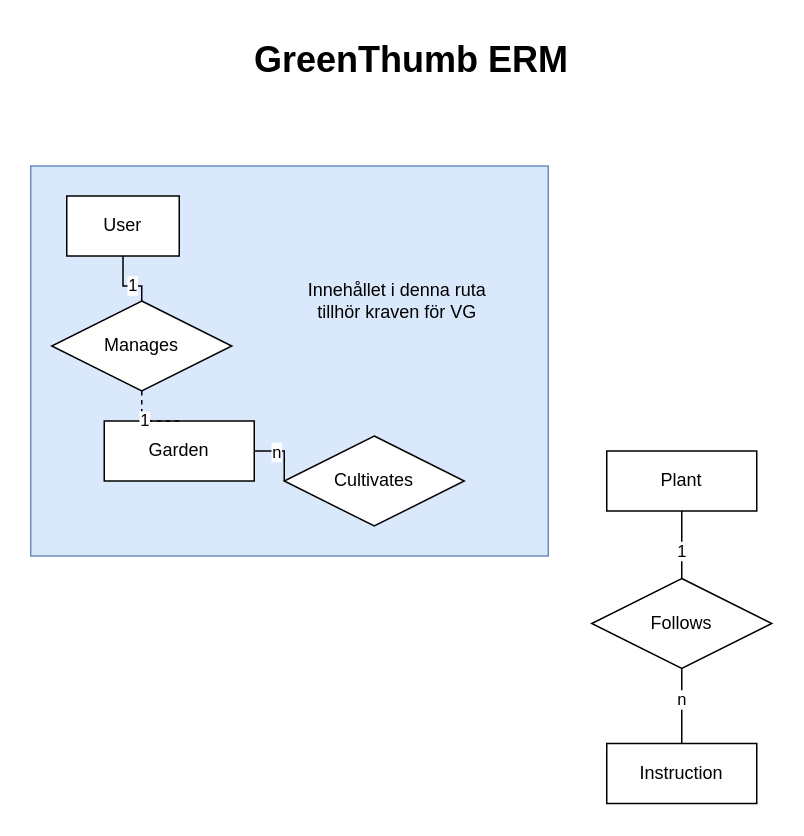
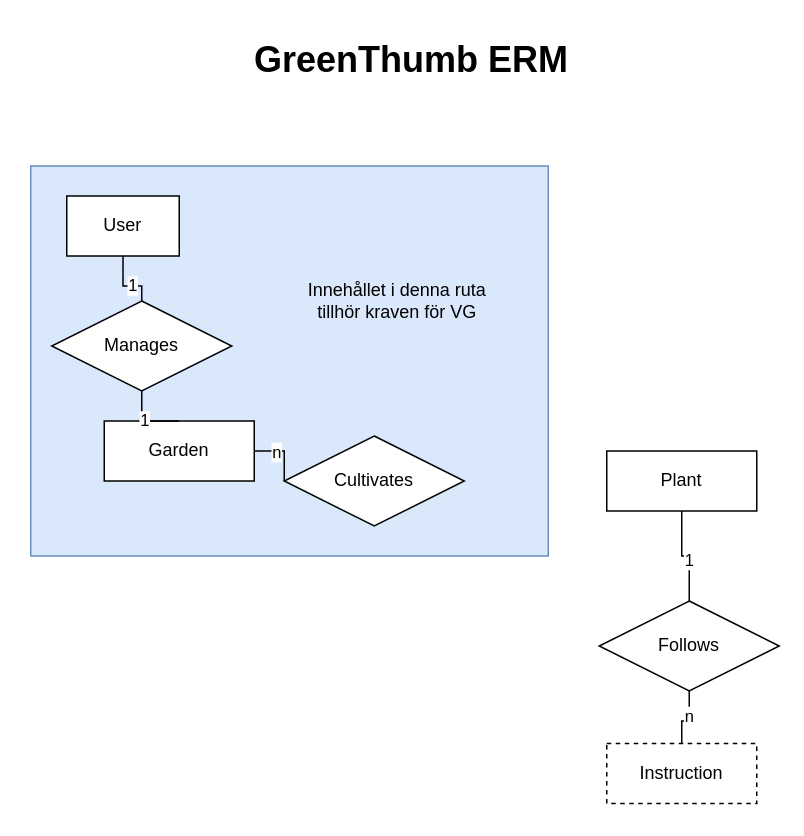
  <mxCell id="0" />
  <mxCell id="1" parent="0" />
  <mxCell id="2" value="" style="rounded=0;whiteSpace=wrap;html=1;fillColor=#dae8fc;strokeColor=#6c8ebf;" parent="1" vertex="1"><mxGeometry x="20" y="110" width="345" height="260" as="geometry" /></mxCell>
  <mxCell id="3" style="edgeStyle=orthogonalEdgeStyle;rounded=0;orthogonalLoop=1;jettySize=auto;html=1;entryX=0;entryY=0.5;entryDx=0;entryDy=0;endArrow=none;endFill=0;" parent="1" source="5" target="19" edge="1"><mxGeometry relative="1" as="geometry" /></mxCell>
  <mxCell id="4" value="n" style="edgeLabel;html=1;align=center;verticalAlign=middle;resizable=0;points=[];" parent="3" vertex="1" connectable="0"><mxGeometry x="-0.28" relative="1" as="geometry"><mxPoint as="offset" /></mxGeometry></mxCell>
  <mxCell id="5" value="Garden" style="whiteSpace=wrap;html=1;align=center;" parent="1" vertex="1"><mxGeometry x="69" y="280" width="100" height="40" as="geometry" /></mxCell>
- <mxCell id="6" style="edgeStyle=orthogonalEdgeStyle;rounded=0;orthogonalLoop=1;jettySize=auto;html=1;entryX=0.5;entryY=0;entryDx=0;entryDy=0;endArrow=none;endFill=0;dashed=1;" parent="1" source="8" target="5" edge="1"><mxGeometry relative="1" as="geometry" /></mxCell>
+ <mxCell id="6" style="edgeStyle=orthogonalEdgeStyle;rounded=0;orthogonalLoop=1;jettySize=auto;html=1;entryX=0.5;entryY=0;entryDx=0;entryDy=0;endArrow=none;endFill=0;" parent="1" source="8" target="5" edge="1"><mxGeometry relative="1" as="geometry" /></mxCell>
  <mxCell id="7" value="1" style="edgeLabel;html=1;align=center;verticalAlign=middle;resizable=0;points=[];" parent="6" vertex="1" connectable="0"><mxGeometry x="-0.05" y="1" relative="1" as="geometry"><mxPoint as="offset" /></mxGeometry></mxCell>
  <mxCell id="8" value="Manages" style="shape=rhombus;perimeter=rhombusPerimeter;whiteSpace=wrap;html=1;align=center;" parent="1" vertex="1"><mxGeometry x="34" y="200" width="120" height="60" as="geometry" /></mxCell>
  <mxCell id="9" style="edgeStyle=orthogonalEdgeStyle;rounded=0;orthogonalLoop=1;jettySize=auto;html=1;entryX=0.5;entryY=0;entryDx=0;entryDy=0;endArrow=none;endFill=0;" parent="1" source="11" target="8" edge="1"><mxGeometry relative="1" as="geometry" /></mxCell>
  <mxCell id="10" value="1" style="edgeLabel;html=1;align=center;verticalAlign=middle;resizable=0;points=[];" parent="9" vertex="1" connectable="0"><mxGeometry x="0.24" y="1" relative="1" as="geometry"><mxPoint as="offset" /></mxGeometry></mxCell>
  <mxCell id="11" value="User" style="whiteSpace=wrap;html=1;align=center;" parent="1" vertex="1"><mxGeometry x="44" y="130" width="75" height="40" as="geometry" /></mxCell>
  <mxCell id="12" style="edgeStyle=orthogonalEdgeStyle;rounded=0;orthogonalLoop=1;jettySize=auto;html=1;entryX=0.5;entryY=0;entryDx=0;entryDy=0;endArrow=none;endFill=0;" parent="1" source="14" target="18" edge="1"><mxGeometry relative="1" as="geometry" /></mxCell>
  <mxCell id="13" value="1" style="edgeLabel;html=1;align=center;verticalAlign=middle;resizable=0;points=[];" parent="12" vertex="1" connectable="0"><mxGeometry x="0.139" y="-1" relative="1" as="geometry"><mxPoint as="offset" /></mxGeometry></mxCell>
  <mxCell id="14" value="Plant" style="whiteSpace=wrap;html=1;align=center;" parent="1" vertex="1"><mxGeometry x="404" y="300" width="100" height="40" as="geometry" /></mxCell>
- <mxCell id="15" value="Instruction" style="whiteSpace=wrap;html=1;align=center;" parent="1" vertex="1"><mxGeometry x="404" y="495" width="100" height="40" as="geometry" /></mxCell>
+ <mxCell id="15" value="Instruction" style="whiteSpace=wrap;html=1;align=center;dashed=1;" parent="1" vertex="1"><mxGeometry x="404" y="495" width="100" height="40" as="geometry" /></mxCell>
  <mxCell id="16" style="edgeStyle=orthogonalEdgeStyle;rounded=0;orthogonalLoop=1;jettySize=auto;html=1;entryX=0.5;entryY=0;entryDx=0;entryDy=0;endArrow=none;endFill=0;" parent="1" source="18" target="15" edge="1"><mxGeometry relative="1" as="geometry" /></mxCell>
  <mxCell id="17" value="n" style="edgeLabel;html=1;align=center;verticalAlign=middle;resizable=0;points=[];" parent="16" vertex="1" connectable="0"><mxGeometry x="-0.19" y="-1" relative="1" as="geometry"><mxPoint as="offset" /></mxGeometry></mxCell>
- <mxCell id="18" value="Follows" style="shape=rhombus;perimeter=rhombusPerimeter;whiteSpace=wrap;html=1;align=center;" parent="1" vertex="1"><mxGeometry x="394" y="385" width="120" height="60" as="geometry" /></mxCell>
+ <mxCell id="18" value="Follows" style="shape=rhombus;perimeter=rhombusPerimeter;whiteSpace=wrap;html=1;align=center;" parent="1" vertex="1"><mxGeometry x="399" y="400" width="120" height="60" as="geometry" /></mxCell>
  <mxCell id="19" value="Cultivates" style="shape=rhombus;perimeter=rhombusPerimeter;whiteSpace=wrap;html=1;align=center;" parent="1" vertex="1"><mxGeometry x="189" y="290" width="120" height="60" as="geometry" /></mxCell>
  <mxCell id="20" value="Innehållet i denna ruta tillhör kraven för VG" style="text;html=1;strokeColor=none;fillColor=none;align=center;verticalAlign=middle;whiteSpace=wrap;rounded=0;" parent="1" vertex="1"><mxGeometry x="189" y="170" width="151" height="60" as="geometry" /></mxCell>
  <mxCell id="21" value="&lt;h1 style=&quot;text-align: justify;&quot;&gt;GreenThumb ERM&lt;/h1&gt;" style="text;html=1;strokeColor=none;fillColor=none;spacing=5;spacingTop=-20;whiteSpace=wrap;overflow=hidden;rounded=0;align=center;" parent="1" vertex="1"><mxGeometry x="159" y="20" width="230" height="40" as="geometry" /></mxCell>
